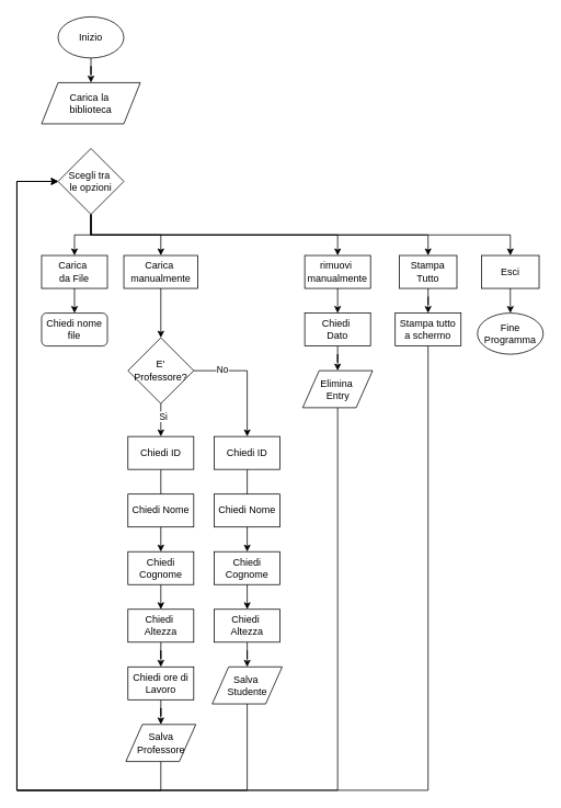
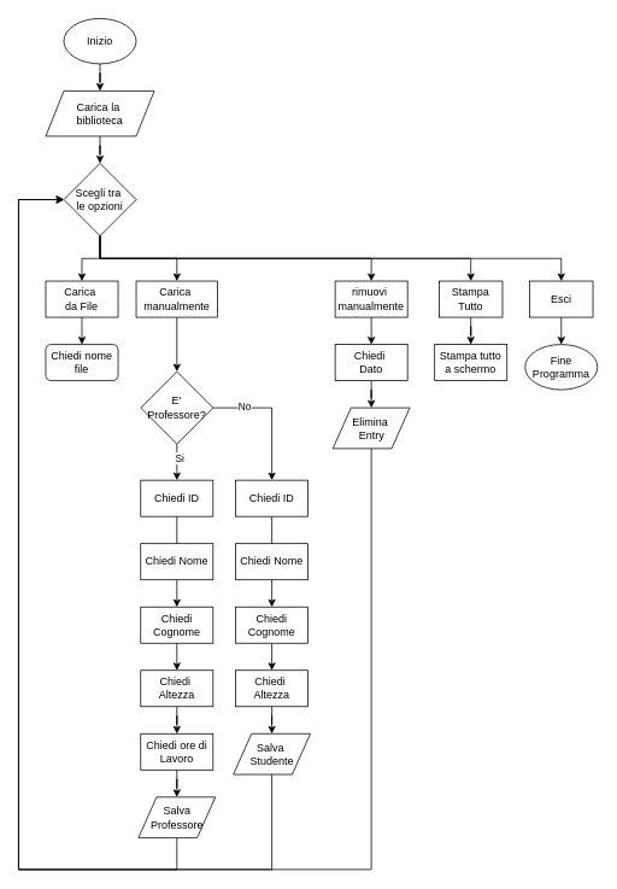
  <mxCell id="0" />
  <mxCell id="1" parent="0" />
  <mxCell id="2" value="" style="edgeStyle=orthogonalEdgeStyle;rounded=0;orthogonalLoop=1;jettySize=auto;html=1;" edge="1" parent="1" source="3" target="11"><mxGeometry relative="1" as="geometry" /></mxCell>
  <mxCell id="3" value="Inizio" style="ellipse;whiteSpace=wrap;html=1;" vertex="1" parent="1"><mxGeometry x="70" y="20" width="80" height="50" as="geometry" /></mxCell>
  <mxCell id="4" style="edgeStyle=orthogonalEdgeStyle;rounded=0;orthogonalLoop=1;jettySize=auto;html=1;exitX=0.5;exitY=1;exitDx=0;exitDy=0;entryX=0.5;entryY=0;entryDx=0;entryDy=0;" edge="1" parent="1" source="5" target="20"><mxGeometry relative="1" as="geometry" /></mxCell>
  <mxCell id="5" value="Carica&amp;nbsp;&lt;div&gt;da File&lt;/div&gt;" style="rounded=0;whiteSpace=wrap;html=1;" vertex="1" parent="1"><mxGeometry x="50" y="310" width="80" height="40" as="geometry" /></mxCell>
  <mxCell id="6" style="edgeStyle=orthogonalEdgeStyle;rounded=0;orthogonalLoop=1;jettySize=auto;html=1;exitX=0.5;exitY=1;exitDx=0;exitDy=0;" edge="1" parent="1" source="7" target="34"><mxGeometry relative="1" as="geometry" /></mxCell>
  <mxCell id="7" value="Carica&amp;nbsp;&lt;div&gt;manualmente&lt;/div&gt;" style="rounded=0;whiteSpace=wrap;html=1;" vertex="1" parent="1"><mxGeometry x="150" y="310" width="90" height="40" as="geometry" /></mxCell>
  <mxCell id="8" style="edgeStyle=orthogonalEdgeStyle;rounded=0;orthogonalLoop=1;jettySize=auto;html=1;exitX=0.5;exitY=1;exitDx=0;exitDy=0;entryX=0.5;entryY=0;entryDx=0;entryDy=0;" edge="1" parent="1" source="9" target="43"><mxGeometry relative="1" as="geometry" /></mxCell>
  <mxCell id="9" value="rimuovi&amp;nbsp;&lt;div&gt;manualmente&lt;/div&gt;" style="rounded=0;whiteSpace=wrap;html=1;" vertex="1" parent="1"><mxGeometry x="370" y="310" width="80" height="40" as="geometry" /></mxCell>
+ <mxCell id="10" style="edgeStyle=orthogonalEdgeStyle;rounded=0;orthogonalLoop=1;jettySize=auto;html=1;entryX=0.5;entryY=0;entryDx=0;entryDy=0;" edge="1" parent="1" source="11" target="17"><mxGeometry relative="1" as="geometry" /></mxCell>
  <mxCell id="11" value="Carica la&amp;nbsp;&lt;div&gt;biblioteca&lt;/div&gt;" style="shape=parallelogram;perimeter=parallelogramPerimeter;whiteSpace=wrap;html=1;fixedSize=1;" vertex="1" parent="1"><mxGeometry x="50" y="100" width="120" height="50" as="geometry" /></mxCell>
  <mxCell id="12" style="edgeStyle=orthogonalEdgeStyle;rounded=0;orthogonalLoop=1;jettySize=auto;html=1;exitX=0.5;exitY=1;exitDx=0;exitDy=0;" edge="1" parent="1" source="17" target="5"><mxGeometry relative="1" as="geometry" /></mxCell>
  <mxCell id="13" style="edgeStyle=orthogonalEdgeStyle;rounded=0;orthogonalLoop=1;jettySize=auto;html=1;exitX=0.5;exitY=1;exitDx=0;exitDy=0;entryX=0.5;entryY=0;entryDx=0;entryDy=0;" edge="1" parent="1" source="17" target="7"><mxGeometry relative="1" as="geometry" /></mxCell>
  <mxCell id="14" style="edgeStyle=orthogonalEdgeStyle;rounded=0;orthogonalLoop=1;jettySize=auto;html=1;exitX=0.5;exitY=1;exitDx=0;exitDy=0;entryX=0.5;entryY=0;entryDx=0;entryDy=0;" edge="1" parent="1" source="17" target="9"><mxGeometry relative="1" as="geometry" /></mxCell>
  <mxCell id="15" style="edgeStyle=orthogonalEdgeStyle;rounded=0;orthogonalLoop=1;jettySize=auto;html=1;exitX=0.5;exitY=1;exitDx=0;exitDy=0;entryX=0.5;entryY=0;entryDx=0;entryDy=0;" edge="1" parent="1" source="17" target="51"><mxGeometry relative="1" as="geometry" /></mxCell>
  <mxCell id="16" style="edgeStyle=orthogonalEdgeStyle;rounded=0;orthogonalLoop=1;jettySize=auto;html=1;exitX=0.5;exitY=1;exitDx=0;exitDy=0;entryX=0.5;entryY=0;entryDx=0;entryDy=0;" edge="1" parent="1" source="17" target="19"><mxGeometry relative="1" as="geometry" /></mxCell>
  <mxCell id="17" value="Scegli tra&amp;nbsp;&lt;div&gt;le opzioni&lt;/div&gt;" style="rhombus;whiteSpace=wrap;html=1;" vertex="1" parent="1"><mxGeometry x="70" y="180" width="80" height="80" as="geometry" /></mxCell>
  <mxCell id="18" style="edgeStyle=orthogonalEdgeStyle;rounded=0;orthogonalLoop=1;jettySize=auto;html=1;exitX=0.5;exitY=1;exitDx=0;exitDy=0;entryX=0.5;entryY=0;entryDx=0;entryDy=0;" edge="1" parent="1" source="19" target="54"><mxGeometry relative="1" as="geometry" /></mxCell>
  <mxCell id="19" value="Esci" style="rounded=0;whiteSpace=wrap;html=1;" vertex="1" parent="1"><mxGeometry x="585" y="310" width="70" height="40" as="geometry" /></mxCell>
  <mxCell id="20" value="Chiedi nome file" style="whiteSpace=wrap;html=1;rounded=1;" vertex="1" parent="1"><mxGeometry x="50" y="380" width="80" height="40" as="geometry" /></mxCell>
  <mxCell id="21" value="" style="edgeStyle=orthogonalEdgeStyle;rounded=0;orthogonalLoop=1;jettySize=auto;html=1;" edge="1" parent="1" source="22" target="25"><mxGeometry relative="1" as="geometry" /></mxCell>
  <mxCell id="22" value="Chiedi ID" style="rounded=0;whiteSpace=wrap;html=1;" vertex="1" parent="1"><mxGeometry x="155" y="530" width="80" height="40" as="geometry" /></mxCell>
  <mxCell id="23" value="Chiedi Nome" style="rounded=0;whiteSpace=wrap;html=1;" vertex="1" parent="1"><mxGeometry x="155" y="600" width="80" height="40" as="geometry" /></mxCell>
  <mxCell id="24" style="edgeStyle=orthogonalEdgeStyle;rounded=0;orthogonalLoop=1;jettySize=auto;html=1;exitX=0.5;exitY=1;exitDx=0;exitDy=0;entryX=0.5;entryY=0;entryDx=0;entryDy=0;" edge="1" parent="1" source="25" target="27"><mxGeometry relative="1" as="geometry" /></mxCell>
  <mxCell id="25" value="Chiedi Cognome" style="rounded=0;whiteSpace=wrap;html=1;" vertex="1" parent="1"><mxGeometry x="155" y="670" width="80" height="40" as="geometry" /></mxCell>
  <mxCell id="26" style="edgeStyle=orthogonalEdgeStyle;rounded=0;orthogonalLoop=1;jettySize=auto;html=1;entryX=0.5;entryY=0;entryDx=0;entryDy=0;" edge="1" parent="1" source="27" target="29"><mxGeometry relative="1" as="geometry"><mxPoint x="195" y="740" as="targetPoint" /></mxGeometry></mxCell>
  <mxCell id="27" value="Chiedi&amp;nbsp;&lt;div&gt;Altezza&lt;/div&gt;" style="rounded=0;whiteSpace=wrap;html=1;" vertex="1" parent="1"><mxGeometry x="155" y="740" width="80" height="40" as="geometry" /></mxCell>
  <mxCell id="28" value="" style="edgeStyle=orthogonalEdgeStyle;rounded=0;orthogonalLoop=1;jettySize=auto;html=1;" edge="1" parent="1" source="29" target="47"><mxGeometry relative="1" as="geometry" /></mxCell>
  <mxCell id="29" value="Chiedi ore di&lt;div&gt;Lavoro&lt;/div&gt;" style="rounded=0;whiteSpace=wrap;html=1;" vertex="1" parent="1"><mxGeometry x="155" y="810" width="80" height="40" as="geometry" /></mxCell>
  <mxCell id="30" style="edgeStyle=orthogonalEdgeStyle;rounded=0;orthogonalLoop=1;jettySize=auto;html=1;exitX=0.5;exitY=1;exitDx=0;exitDy=0;entryX=0.5;entryY=0;entryDx=0;entryDy=0;" edge="1" parent="1" source="34" target="22"><mxGeometry relative="1" as="geometry" /></mxCell>
  <mxCell id="31" value="Si" style="edgeLabel;html=1;align=center;verticalAlign=middle;resizable=0;points=[];" vertex="1" connectable="0" parent="30"><mxGeometry x="-0.257" y="2" relative="1" as="geometry"><mxPoint as="offset" /></mxGeometry></mxCell>
  <mxCell id="32" style="edgeStyle=orthogonalEdgeStyle;rounded=0;orthogonalLoop=1;jettySize=auto;html=1;exitX=1;exitY=0.5;exitDx=0;exitDy=0;entryX=0.5;entryY=0;entryDx=0;entryDy=0;" edge="1" parent="1" source="34" target="36"><mxGeometry relative="1" as="geometry" /></mxCell>
  <mxCell id="33" value="No" style="edgeLabel;html=1;align=center;verticalAlign=middle;resizable=0;points=[];" vertex="1" connectable="0" parent="32"><mxGeometry x="-0.533" y="2" relative="1" as="geometry"><mxPoint as="offset" /></mxGeometry></mxCell>
  <mxCell id="34" value="E' Professore?" style="rhombus;whiteSpace=wrap;html=1;" vertex="1" parent="1"><mxGeometry x="155" y="410" width="80" height="80" as="geometry" /></mxCell>
  <mxCell id="35" value="" style="edgeStyle=orthogonalEdgeStyle;rounded=0;orthogonalLoop=1;jettySize=auto;html=1;" edge="1" parent="1" source="36" target="39"><mxGeometry relative="1" as="geometry" /></mxCell>
  <mxCell id="36" value="Chiedi ID" style="rounded=0;whiteSpace=wrap;html=1;" vertex="1" parent="1"><mxGeometry x="260" y="530" width="80" height="40" as="geometry" /></mxCell>
  <mxCell id="37" value="Chiedi Nome" style="rounded=0;whiteSpace=wrap;html=1;" vertex="1" parent="1"><mxGeometry x="260" y="600" width="80" height="40" as="geometry" /></mxCell>
  <mxCell id="38" style="edgeStyle=orthogonalEdgeStyle;rounded=0;orthogonalLoop=1;jettySize=auto;html=1;exitX=0.5;exitY=1;exitDx=0;exitDy=0;entryX=0.5;entryY=0;entryDx=0;entryDy=0;" edge="1" parent="1" source="39" target="41"><mxGeometry relative="1" as="geometry" /></mxCell>
  <mxCell id="39" value="Chiedi Cognome" style="rounded=0;whiteSpace=wrap;html=1;" vertex="1" parent="1"><mxGeometry x="260" y="670" width="80" height="40" as="geometry" /></mxCell>
  <mxCell id="40" value="" style="edgeStyle=orthogonalEdgeStyle;rounded=0;orthogonalLoop=1;jettySize=auto;html=1;" edge="1" parent="1" source="41" target="45"><mxGeometry relative="1" as="geometry" /></mxCell>
  <mxCell id="41" value="Chiedi&amp;nbsp;&lt;div&gt;Altezza&lt;/div&gt;" style="rounded=0;whiteSpace=wrap;html=1;" vertex="1" parent="1"><mxGeometry x="260" y="740" width="80" height="40" as="geometry" /></mxCell>
  <mxCell id="42" value="" style="edgeStyle=orthogonalEdgeStyle;rounded=0;orthogonalLoop=1;jettySize=auto;html=1;" edge="1" parent="1" source="43" target="49"><mxGeometry relative="1" as="geometry" /></mxCell>
  <mxCell id="43" value="Chiedi&amp;nbsp;&lt;div&gt;Dato&lt;/div&gt;" style="rounded=0;whiteSpace=wrap;html=1;" vertex="1" parent="1"><mxGeometry x="370" y="380" width="80" height="40" as="geometry" /></mxCell>
  <mxCell id="44" style="edgeStyle=orthogonalEdgeStyle;rounded=0;orthogonalLoop=1;jettySize=auto;html=1;entryX=0;entryY=0.5;entryDx=0;entryDy=0;" edge="1" parent="1" source="45" target="17"><mxGeometry relative="1" as="geometry"><mxPoint x="20" y="232" as="targetPoint" /><Array as="points"><mxPoint x="300" y="960" /><mxPoint x="20" y="960" /><mxPoint x="20" y="220" /></Array></mxGeometry></mxCell>
  <mxCell id="45" value="Salva&amp;nbsp;&lt;div&gt;Studente&lt;/div&gt;" style="shape=parallelogram;perimeter=parallelogramPerimeter;whiteSpace=wrap;html=1;fixedSize=1;" vertex="1" parent="1"><mxGeometry x="257.5" y="810" width="85" height="45" as="geometry" /></mxCell>
  <mxCell id="46" style="edgeStyle=orthogonalEdgeStyle;rounded=0;orthogonalLoop=1;jettySize=auto;html=1;exitX=0.5;exitY=1;exitDx=0;exitDy=0;entryX=0;entryY=0.5;entryDx=0;entryDy=0;" edge="1" parent="1" source="47" target="17"><mxGeometry relative="1" as="geometry"><mxPoint x="-60" y="750" as="targetPoint" /><Array as="points"><mxPoint x="195" y="960" /><mxPoint x="20" y="960" /><mxPoint x="20" y="220" /></Array></mxGeometry></mxCell>
  <mxCell id="47" value="Salva&lt;div&gt;Professore&lt;/div&gt;" style="shape=parallelogram;perimeter=parallelogramPerimeter;whiteSpace=wrap;html=1;fixedSize=1;" vertex="1" parent="1"><mxGeometry x="152.5" y="880" width="85" height="45" as="geometry" /></mxCell>
  <mxCell id="48" style="edgeStyle=orthogonalEdgeStyle;rounded=0;orthogonalLoop=1;jettySize=auto;html=1;exitX=0.5;exitY=1;exitDx=0;exitDy=0;entryX=0;entryY=0.5;entryDx=0;entryDy=0;" edge="1" parent="1" source="49" target="17"><mxGeometry relative="1" as="geometry"><Array as="points"><mxPoint x="410" y="960" /><mxPoint x="20" y="960" /><mxPoint x="20" y="220" /></Array></mxGeometry></mxCell>
  <mxCell id="49" value="Elimina&amp;nbsp;&lt;div&gt;Entry&lt;/div&gt;" style="shape=parallelogram;perimeter=parallelogramPerimeter;whiteSpace=wrap;html=1;fixedSize=1;" vertex="1" parent="1"><mxGeometry x="367.5" y="450" width="85" height="45" as="geometry" /></mxCell>
  <mxCell id="50" style="edgeStyle=orthogonalEdgeStyle;rounded=0;orthogonalLoop=1;jettySize=auto;html=1;exitX=0.5;exitY=1;exitDx=0;exitDy=0;" edge="1" parent="1" source="51" target="53"><mxGeometry relative="1" as="geometry" /></mxCell>
  <mxCell id="51" value="Stampa Tutto" style="rounded=0;whiteSpace=wrap;html=1;" vertex="1" parent="1"><mxGeometry x="485" y="310" width="70" height="40" as="geometry" /></mxCell>
- <mxCell id="52" style="edgeStyle=orthogonalEdgeStyle;rounded=0;orthogonalLoop=1;jettySize=auto;html=1;exitX=0.5;exitY=1;exitDx=0;exitDy=0;entryX=0;entryY=0.5;entryDx=0;entryDy=0;" edge="1" parent="1" source="53" target="17"><mxGeometry relative="1" as="geometry"><mxPoint x="10" y="218" as="targetPoint" /><Array as="points"><mxPoint x="520" y="960" /><mxPoint x="20" y="960" /><mxPoint x="20" y="220" /></Array></mxGeometry></mxCell>
  <mxCell id="53" value="Stampa tutto a schermo" style="rounded=0;whiteSpace=wrap;html=1;" vertex="1" parent="1"><mxGeometry x="480" y="380" width="80" height="40" as="geometry" /></mxCell>
  <mxCell id="54" value="Fine Programma" style="ellipse;whiteSpace=wrap;html=1;" vertex="1" parent="1"><mxGeometry x="580" y="380" width="80" height="50" as="geometry" /></mxCell>
